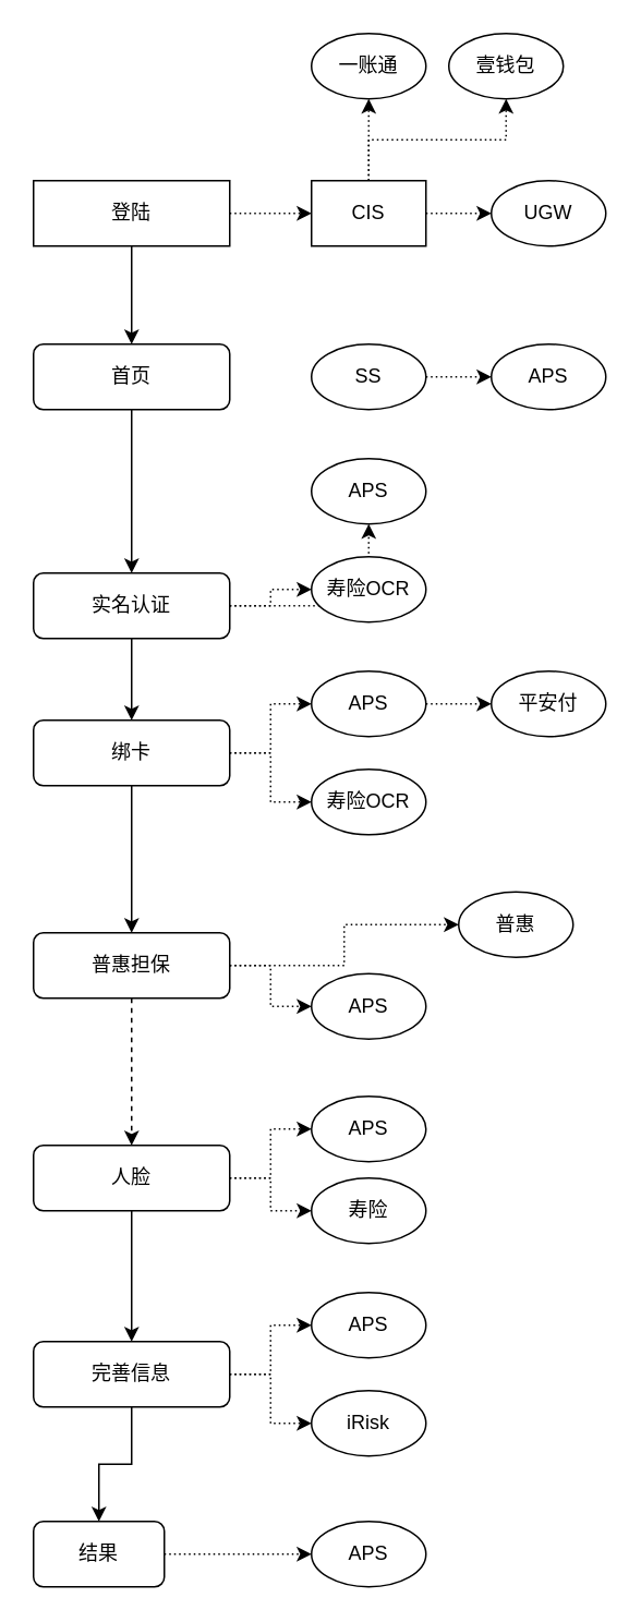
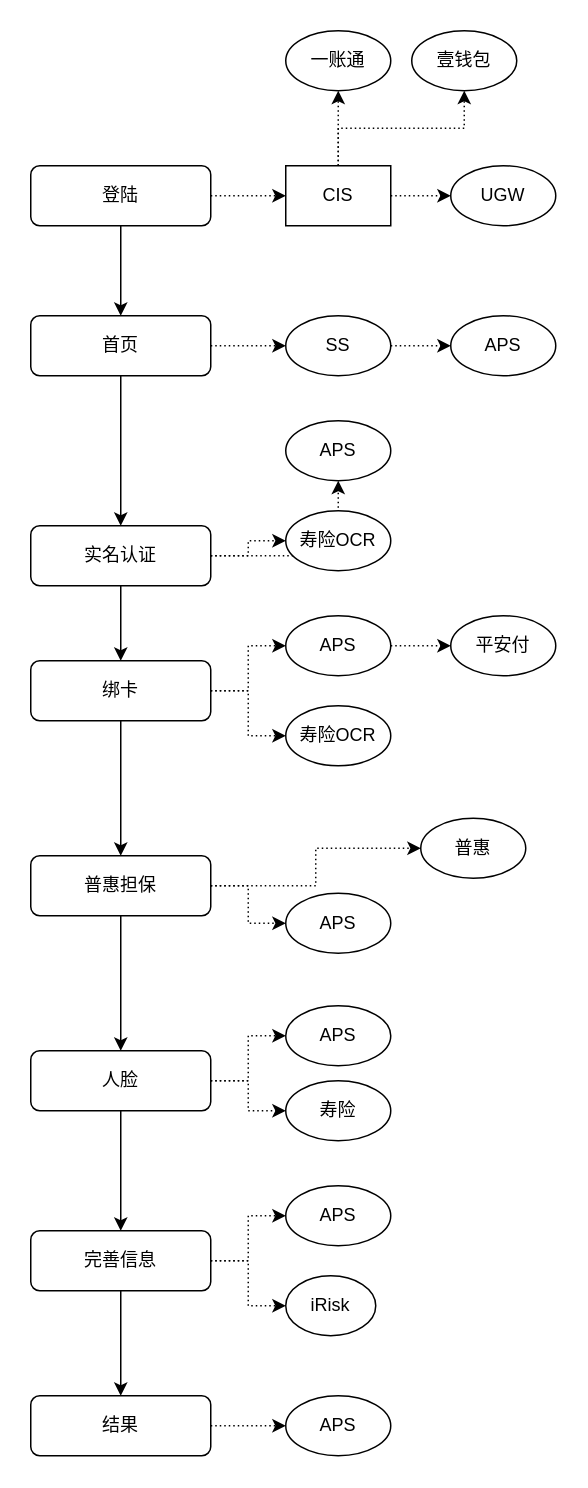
  <mxCell id="0" />
  <mxCell id="1" parent="0" />
+ <mxCell id="2" style="edgeStyle=orthogonalEdgeStyle;rounded=0;orthogonalLoop=1;jettySize=auto;html=1;exitX=1;exitY=0.5;exitDx=0;exitDy=0;entryX=0;entryY=0.5;entryDx=0;entryDy=0;dashed=1;dashPattern=1 2;" edge="1" parent="1" source="4" target="13"><mxGeometry relative="1" as="geometry" /></mxCell>
  <mxCell id="3" style="edgeStyle=orthogonalEdgeStyle;rounded=0;orthogonalLoop=1;jettySize=auto;html=1;exitX=0.5;exitY=1;exitDx=0;exitDy=0;entryX=0.5;entryY=0;entryDx=0;entryDy=0;" edge="1" parent="1" source="4" target="18"><mxGeometry relative="1" as="geometry" /></mxCell>
  <mxCell id="4" value="首页" style="rounded=1;whiteSpace=wrap;html=1;fontSize=12;glass=0;strokeWidth=1;shadow=0;" parent="1" vertex="1"><mxGeometry x="20" y="210" width="120" height="40" as="geometry" /></mxCell>
  <mxCell id="5" style="edgeStyle=orthogonalEdgeStyle;rounded=0;orthogonalLoop=1;jettySize=auto;html=1;exitX=1;exitY=0.5;exitDx=0;exitDy=0;dashed=1;dashPattern=1 2;" edge="1" parent="1" source="7" target="11"><mxGeometry relative="1" as="geometry" /></mxCell>
  <mxCell id="6" style="edgeStyle=orthogonalEdgeStyle;rounded=0;orthogonalLoop=1;jettySize=auto;html=1;exitX=0.5;exitY=1;exitDx=0;exitDy=0;entryX=0.5;entryY=0;entryDx=0;entryDy=0;" edge="1" parent="1" source="7" target="4"><mxGeometry relative="1" as="geometry" /></mxCell>
- <mxCell id="7" value="登陆" style="whiteSpace=wrap;html=1;rounded=0;" vertex="1" parent="1"><mxGeometry x="20" y="110" width="120" height="40" as="geometry" /></mxCell>
+ <mxCell id="7" value="登陆" style="rounded=1;whiteSpace=wrap;html=1;" vertex="1" parent="1"><mxGeometry x="20" y="110" width="120" height="40" as="geometry" /></mxCell>
  <mxCell id="8" style="edgeStyle=orthogonalEdgeStyle;rounded=0;orthogonalLoop=1;jettySize=auto;html=1;exitX=1;exitY=0.5;exitDx=0;exitDy=0;entryX=0;entryY=0.5;entryDx=0;entryDy=0;dashed=1;dashPattern=1 2;" edge="1" parent="1" source="11" target="28"><mxGeometry relative="1" as="geometry" /></mxCell>
  <mxCell id="9" style="edgeStyle=orthogonalEdgeStyle;rounded=0;orthogonalLoop=1;jettySize=auto;html=1;exitX=0.5;exitY=0;exitDx=0;exitDy=0;entryX=0.5;entryY=1;entryDx=0;entryDy=0;dashed=1;dashPattern=1 2;" edge="1" parent="1" source="11" target="29"><mxGeometry relative="1" as="geometry" /></mxCell>
  <mxCell id="10" style="edgeStyle=orthogonalEdgeStyle;rounded=0;orthogonalLoop=1;jettySize=auto;html=1;exitX=0.5;exitY=0;exitDx=0;exitDy=0;entryX=0.5;entryY=1;entryDx=0;entryDy=0;dashed=1;dashPattern=1 2;" edge="1" parent="1" source="11" target="30"><mxGeometry relative="1" as="geometry" /></mxCell>
  <mxCell id="11" value="CIS" style="whiteSpace=wrap;html=1;rounded=0;" vertex="1" parent="1"><mxGeometry x="190" y="110" width="70" height="40" as="geometry" /></mxCell>
  <mxCell id="12" style="edgeStyle=orthogonalEdgeStyle;rounded=0;orthogonalLoop=1;jettySize=auto;html=1;exitX=1;exitY=0.5;exitDx=0;exitDy=0;entryX=0;entryY=0.5;entryDx=0;entryDy=0;dashed=1;dashPattern=1 2;" edge="1" parent="1" source="13" target="14"><mxGeometry relative="1" as="geometry" /></mxCell>
  <mxCell id="13" value="SS" style="ellipse;whiteSpace=wrap;html=1;" vertex="1" parent="1"><mxGeometry x="190" y="210" width="70" height="40" as="geometry" /></mxCell>
  <mxCell id="14" value="APS" style="ellipse;whiteSpace=wrap;html=1;" vertex="1" parent="1"><mxGeometry x="300" y="210" width="70" height="40" as="geometry" /></mxCell>
  <mxCell id="15" style="edgeStyle=orthogonalEdgeStyle;rounded=0;orthogonalLoop=1;jettySize=auto;html=1;exitX=1;exitY=0.5;exitDx=0;exitDy=0;dashed=1;dashPattern=1 2;" edge="1" parent="1" source="18" target="19"><mxGeometry relative="1" as="geometry" /></mxCell>
  <mxCell id="16" style="edgeStyle=orthogonalEdgeStyle;rounded=0;orthogonalLoop=1;jettySize=auto;html=1;exitX=1;exitY=0.5;exitDx=0;exitDy=0;entryX=0;entryY=0.5;entryDx=0;entryDy=0;dashed=1;dashPattern=1 2;" edge="1" parent="1" source="18" target="20"><mxGeometry relative="1" as="geometry" /></mxCell>
  <mxCell id="17" style="edgeStyle=orthogonalEdgeStyle;rounded=0;orthogonalLoop=1;jettySize=auto;html=1;exitX=0.5;exitY=1;exitDx=0;exitDy=0;" edge="1" parent="1" source="18" target="24"><mxGeometry relative="1" as="geometry" /></mxCell>
  <mxCell id="18" value="实名认证" style="rounded=1;whiteSpace=wrap;html=1;fontSize=12;glass=0;strokeWidth=1;shadow=0;" vertex="1" parent="1"><mxGeometry x="20" y="350" width="120" height="40" as="geometry" /></mxCell>
  <mxCell id="19" value="APS" style="ellipse;whiteSpace=wrap;html=1;" vertex="1" parent="1"><mxGeometry x="190" y="280" width="70" height="40" as="geometry" /></mxCell>
  <mxCell id="20" value="寿险OCR" style="ellipse;whiteSpace=wrap;html=1;" vertex="1" parent="1"><mxGeometry x="190" y="340" width="70" height="40" as="geometry" /></mxCell>
  <mxCell id="21" style="edgeStyle=orthogonalEdgeStyle;rounded=0;orthogonalLoop=1;jettySize=auto;html=1;exitX=1;exitY=0.5;exitDx=0;exitDy=0;entryX=0;entryY=0.5;entryDx=0;entryDy=0;dashed=1;dashPattern=1 2;" edge="1" parent="1" source="24" target="26"><mxGeometry relative="1" as="geometry" /></mxCell>
  <mxCell id="22" style="edgeStyle=orthogonalEdgeStyle;rounded=0;orthogonalLoop=1;jettySize=auto;html=1;exitX=1;exitY=0.5;exitDx=0;exitDy=0;entryX=0;entryY=0.5;entryDx=0;entryDy=0;dashed=1;dashPattern=1 2;" edge="1" parent="1" source="24" target="27"><mxGeometry relative="1" as="geometry" /></mxCell>
  <mxCell id="23" value="" style="edgeStyle=orthogonalEdgeStyle;rounded=0;orthogonalLoop=1;jettySize=auto;html=1;" edge="1" parent="1" source="24" target="34"><mxGeometry relative="1" as="geometry" /></mxCell>
  <mxCell id="24" value="绑卡" style="rounded=1;whiteSpace=wrap;html=1;fontSize=12;glass=0;strokeWidth=1;shadow=0;" vertex="1" parent="1"><mxGeometry x="20" y="440" width="120" height="40" as="geometry" /></mxCell>
  <mxCell id="25" style="edgeStyle=orthogonalEdgeStyle;rounded=0;orthogonalLoop=1;jettySize=auto;html=1;exitX=1;exitY=0.5;exitDx=0;exitDy=0;dashed=1;dashPattern=1 2;" edge="1" parent="1" source="26" target="37"><mxGeometry relative="1" as="geometry" /></mxCell>
  <mxCell id="26" value="APS" style="ellipse;whiteSpace=wrap;html=1;" vertex="1" parent="1"><mxGeometry x="190" y="410" width="70" height="40" as="geometry" /></mxCell>
  <mxCell id="27" value="寿险OCR" style="ellipse;whiteSpace=wrap;html=1;" vertex="1" parent="1"><mxGeometry x="190" y="470" width="70" height="40" as="geometry" /></mxCell>
  <mxCell id="28" value="UGW" style="ellipse;whiteSpace=wrap;html=1;" vertex="1" parent="1"><mxGeometry x="300" y="110" width="70" height="40" as="geometry" /></mxCell>
  <mxCell id="29" value="一账通" style="ellipse;whiteSpace=wrap;html=1;" vertex="1" parent="1"><mxGeometry x="190" y="20" width="70" height="40" as="geometry" /></mxCell>
  <mxCell id="30" value="壹钱包" style="ellipse;whiteSpace=wrap;html=1;" vertex="1" parent="1"><mxGeometry x="274" y="20" width="70" height="40" as="geometry" /></mxCell>
  <mxCell id="31" style="edgeStyle=orthogonalEdgeStyle;rounded=0;orthogonalLoop=1;jettySize=auto;html=1;exitX=1;exitY=0.5;exitDx=0;exitDy=0;entryX=0;entryY=0.5;entryDx=0;entryDy=0;dashed=1;dashPattern=1 2;" edge="1" parent="1" source="34" target="35"><mxGeometry relative="1" as="geometry" /></mxCell>
  <mxCell id="32" style="edgeStyle=orthogonalEdgeStyle;rounded=0;orthogonalLoop=1;jettySize=auto;html=1;exitX=1;exitY=0.5;exitDx=0;exitDy=0;entryX=0;entryY=0.5;entryDx=0;entryDy=0;dashed=1;dashPattern=1 2;" edge="1" parent="1" source="34" target="36"><mxGeometry relative="1" as="geometry" /></mxCell>
- <mxCell id="33" style="edgeStyle=orthogonalEdgeStyle;rounded=0;orthogonalLoop=1;jettySize=auto;html=1;exitX=0.5;exitY=1;exitDx=0;exitDy=0;entryX=0.5;entryY=0;entryDx=0;entryDy=0;dashed=1;" edge="1" parent="1" source="34" target="41"><mxGeometry relative="1" as="geometry" /></mxCell>
+ <mxCell id="33" style="edgeStyle=orthogonalEdgeStyle;rounded=0;orthogonalLoop=1;jettySize=auto;html=1;exitX=0.5;exitY=1;exitDx=0;exitDy=0;entryX=0.5;entryY=0;entryDx=0;entryDy=0;" edge="1" parent="1" source="34" target="41"><mxGeometry relative="1" as="geometry" /></mxCell>
  <mxCell id="34" value="普惠担保" style="rounded=1;whiteSpace=wrap;html=1;fontSize=12;glass=0;strokeWidth=1;shadow=0;" vertex="1" parent="1"><mxGeometry x="20" y="570" width="120" height="40" as="geometry" /></mxCell>
  <mxCell id="35" value="普惠" style="ellipse;whiteSpace=wrap;html=1;" vertex="1" parent="1"><mxGeometry x="280" y="545" width="70" height="40" as="geometry" /></mxCell>
  <mxCell id="36" value="APS" style="ellipse;whiteSpace=wrap;html=1;" vertex="1" parent="1"><mxGeometry x="190" y="595" width="70" height="40" as="geometry" /></mxCell>
  <mxCell id="37" value="平安付" style="ellipse;whiteSpace=wrap;html=1;" vertex="1" parent="1"><mxGeometry x="300" y="410" width="70" height="40" as="geometry" /></mxCell>
  <mxCell id="38" style="edgeStyle=orthogonalEdgeStyle;rounded=0;orthogonalLoop=1;jettySize=auto;html=1;exitX=1;exitY=0.5;exitDx=0;exitDy=0;dashed=1;dashPattern=1 2;" edge="1" parent="1" source="41" target="42"><mxGeometry relative="1" as="geometry" /></mxCell>
  <mxCell id="39" style="edgeStyle=orthogonalEdgeStyle;rounded=0;orthogonalLoop=1;jettySize=auto;html=1;exitX=1;exitY=0.5;exitDx=0;exitDy=0;dashed=1;dashPattern=1 2;" edge="1" parent="1" source="41" target="43"><mxGeometry relative="1" as="geometry" /></mxCell>
  <mxCell id="40" style="edgeStyle=orthogonalEdgeStyle;rounded=0;orthogonalLoop=1;jettySize=auto;html=1;exitX=0.5;exitY=1;exitDx=0;exitDy=0;entryX=0.5;entryY=0;entryDx=0;entryDy=0;" edge="1" parent="1" source="41" target="47"><mxGeometry relative="1" as="geometry" /></mxCell>
  <mxCell id="41" value="人脸" style="rounded=1;whiteSpace=wrap;html=1;fontSize=12;glass=0;strokeWidth=1;shadow=0;" vertex="1" parent="1"><mxGeometry x="20" y="700" width="120" height="40" as="geometry" /></mxCell>
  <mxCell id="42" value="APS" style="ellipse;whiteSpace=wrap;html=1;" vertex="1" parent="1"><mxGeometry x="190" y="670" width="70" height="40" as="geometry" /></mxCell>
  <mxCell id="43" value="寿险" style="ellipse;whiteSpace=wrap;html=1;" vertex="1" parent="1"><mxGeometry x="190" y="720" width="70" height="40" as="geometry" /></mxCell>
  <mxCell id="44" style="edgeStyle=orthogonalEdgeStyle;rounded=0;orthogonalLoop=1;jettySize=auto;html=1;exitX=1;exitY=0.5;exitDx=0;exitDy=0;dashed=1;dashPattern=1 2;" edge="1" parent="1" source="47" target="48"><mxGeometry relative="1" as="geometry" /></mxCell>
  <mxCell id="45" style="edgeStyle=orthogonalEdgeStyle;rounded=0;orthogonalLoop=1;jettySize=auto;html=1;exitX=1;exitY=0.5;exitDx=0;exitDy=0;dashed=1;dashPattern=1 2;" edge="1" parent="1" source="47" target="49"><mxGeometry relative="1" as="geometry" /></mxCell>
  <mxCell id="46" style="edgeStyle=orthogonalEdgeStyle;rounded=0;orthogonalLoop=1;jettySize=auto;html=1;exitX=0.5;exitY=1;exitDx=0;exitDy=0;" edge="1" parent="1" source="47" target="51"><mxGeometry relative="1" as="geometry" /></mxCell>
  <mxCell id="47" value="完善信息" style="rounded=1;whiteSpace=wrap;html=1;fontSize=12;glass=0;strokeWidth=1;shadow=0;" vertex="1" parent="1"><mxGeometry x="20" y="820" width="120" height="40" as="geometry" /></mxCell>
  <mxCell id="48" value="APS" style="ellipse;whiteSpace=wrap;html=1;" vertex="1" parent="1"><mxGeometry x="190" y="790" width="70" height="40" as="geometry" /></mxCell>
- <mxCell id="49" value="iRisk" style="ellipse;whiteSpace=wrap;html=1;" vertex="1" parent="1"><mxGeometry x="190" y="850" width="70" height="40" as="geometry" /></mxCell>
+ <mxCell id="49" value="iRisk" style="ellipse;whiteSpace=wrap;html=1;" vertex="1" parent="1"><mxGeometry x="190" y="850" width="60" height="40" as="geometry" /></mxCell>
  <mxCell id="50" style="edgeStyle=orthogonalEdgeStyle;rounded=0;orthogonalLoop=1;jettySize=auto;html=1;exitX=1;exitY=0.5;exitDx=0;exitDy=0;dashed=1;dashPattern=1 2;" edge="1" parent="1" source="51" target="52"><mxGeometry relative="1" as="geometry" /></mxCell>
- <mxCell id="51" value="结果" style="rounded=1;whiteSpace=wrap;html=1;fontSize=12;glass=0;strokeWidth=1;shadow=0;" vertex="1" parent="1"><mxGeometry x="20" y="930" width="80" height="40" as="geometry" /></mxCell>
+ <mxCell id="51" value="结果" style="rounded=1;whiteSpace=wrap;html=1;fontSize=12;glass=0;strokeWidth=1;shadow=0;" vertex="1" parent="1"><mxGeometry x="20" y="930" width="120" height="40" as="geometry" /></mxCell>
  <mxCell id="52" value="APS" style="ellipse;whiteSpace=wrap;html=1;" vertex="1" parent="1"><mxGeometry x="190" y="930" width="70" height="40" as="geometry" /></mxCell>
